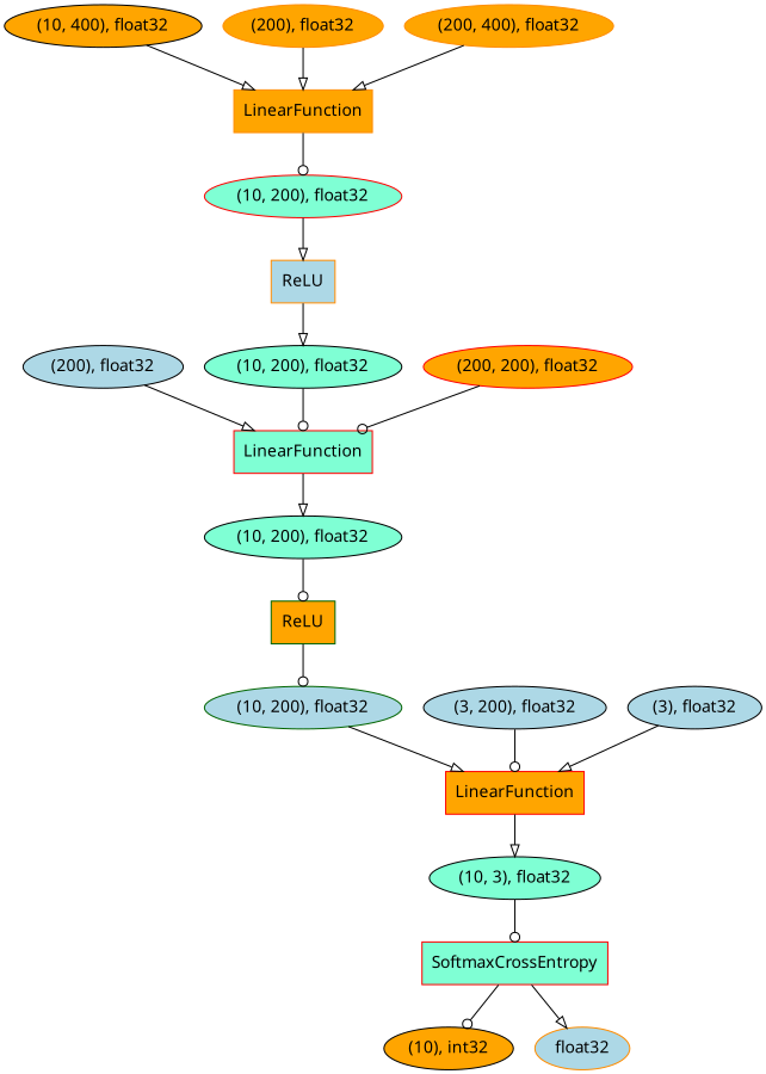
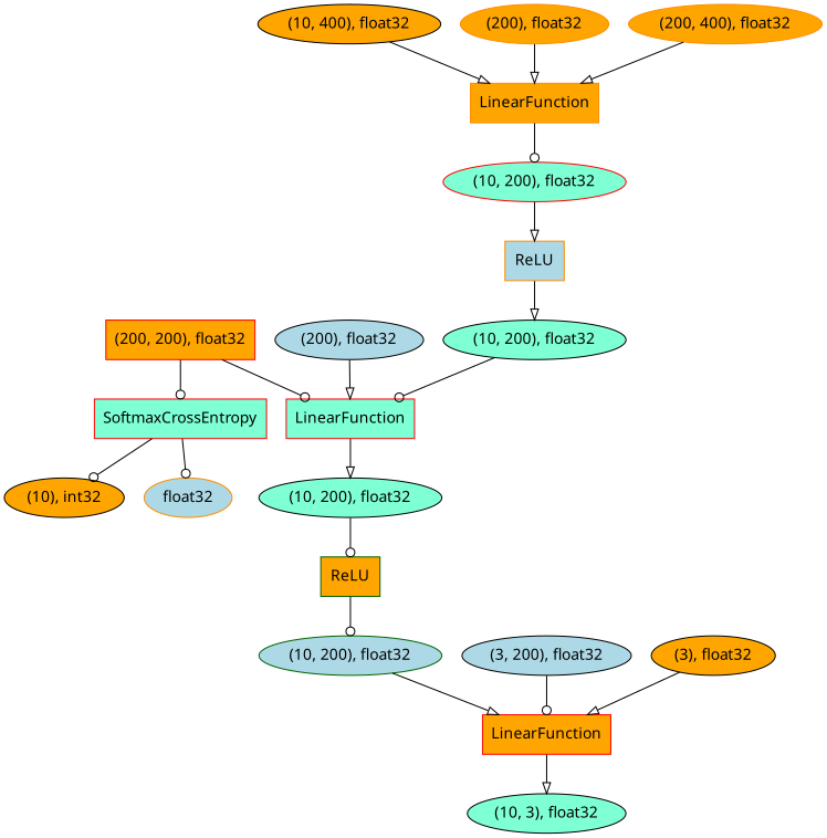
  digraph {
    fontname="Noto Sans"
    node [color=black fillcolor=orange fontname="Noto Sans" shape=oval style=filled]
    edge [arrowhead=onormal fontname="Noto Sans"]
    n1 [label="(10), int32"]
    n2 [color=red fillcolor=aquamarine label=SoftmaxCrossEntropy shape=box]
    n3 [color=darkorange fillcolor=lightblue label=float32]
    n4 [fillcolor=lightblue label="(200), float32"]
    n5 [color=red fillcolor=aquamarine label=LinearFunction shape=box]
    n6 [fillcolor=aquamarine label="(10, 200), float32"]
    n7 [label="(10, 400), float32"]
    n8 [color=darkorange label=LinearFunction shape=box]
    n9 [color=red fillcolor=aquamarine label="(10, 200), float32"]
    n10 [color=darkgreen fillcolor=lightblue label="(10, 200), float32"]
    n11 [color=red label=LinearFunction shape=box]
    n12 [fillcolor=aquamarine label="(10, 3), float32"]
    n13 [color=darkgreen label=ReLU shape=box]
    n14 [fillcolor=aquamarine label="(10, 200), float32"]
    n15 [fillcolor=lightblue label="(3, 200), float32"]
    n16 [color=darkorange fillcolor=lightblue label=ReLU shape=box]
-   n17 [fillcolor=lightblue label="(3), float32"]
+   n17 [label="(3), float32"]
    n18 [color=darkorange label="(200), float32"]
    n19 [color=darkorange label="(200, 400), float32"]
-   n20 [color=red label="(200, 200), float32"]
+   n20 [color=red label="(200, 200), float32" shape=box]
    n2 -> n1 [arrowhead=odot]
-   n2 -> n3
+   n2 -> n3 [arrowhead=odot]
    n4 -> n5
    n5 -> n6
    n6 -> n13 [arrowhead=odot]
    n7 -> n8
    n8 -> n9 [arrowhead=odot]
    n9 -> n16
    n10 -> n11
    n11 -> n12
-   n12 -> n2 [arrowhead=odot]
+   n20 -> n2 [arrowhead=odot]
    n13 -> n10 [arrowhead=odot]
    n14 -> n5 [arrowhead=odot]
    n15 -> n11 [arrowhead=odot]
    n16 -> n14
    n17 -> n11
    n18 -> n8
    n19 -> n8
    n20 -> n5 [arrowhead=odot]
  }
